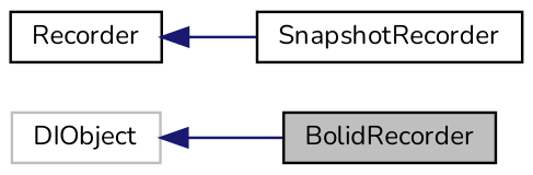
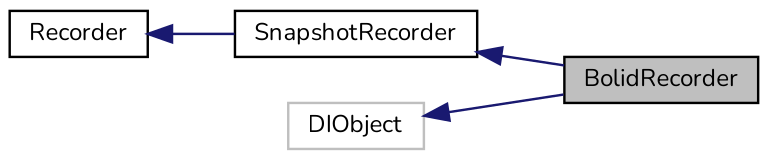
  digraph {
    fontname=Nunito
    rankdir=LR
    node [color=black fillcolor=white fontname=Nunito fontsize=10 shape=record style=filled]
    edge [color=midnightblue dir=back fontname=Nunito fontsize=10 labelfontname=FreeSans labelfontsize=10 style=solid]
    n1 [fillcolor=grey75 fontcolor=black height=0.2 label=BolidRecorder width=0.4]
    n2 [height=0.2 label=SnapshotRecorder width=0.4]
    n3 [height=0.2 label=Recorder width=0.4]
    n4 [color=grey75 height=0.2 label=DIObject width=0.4]
+   n2 -> n1
    n3 -> n2
    n4 -> n1
  }
